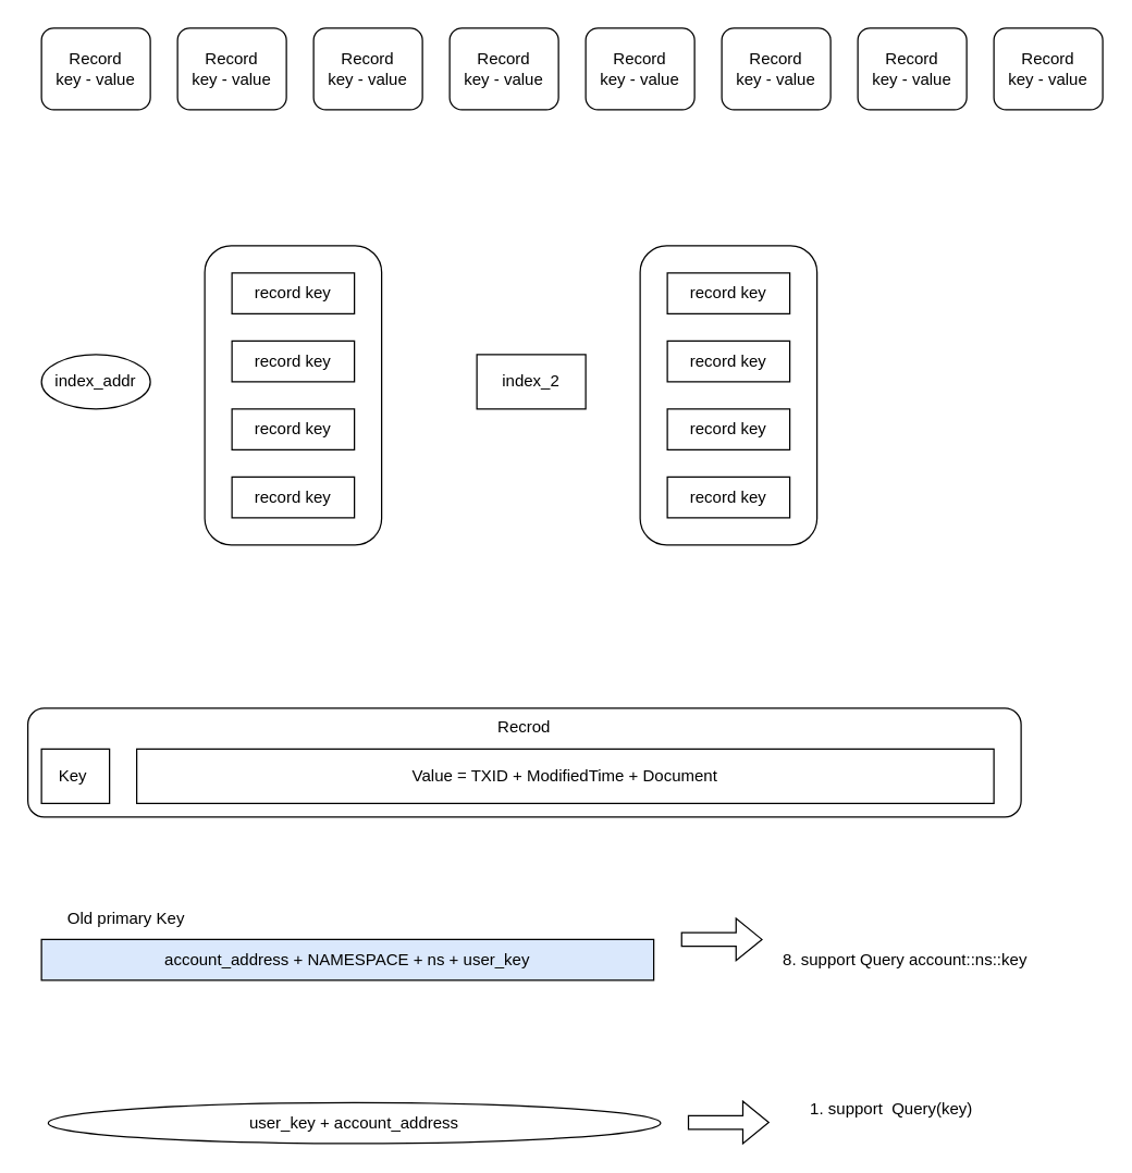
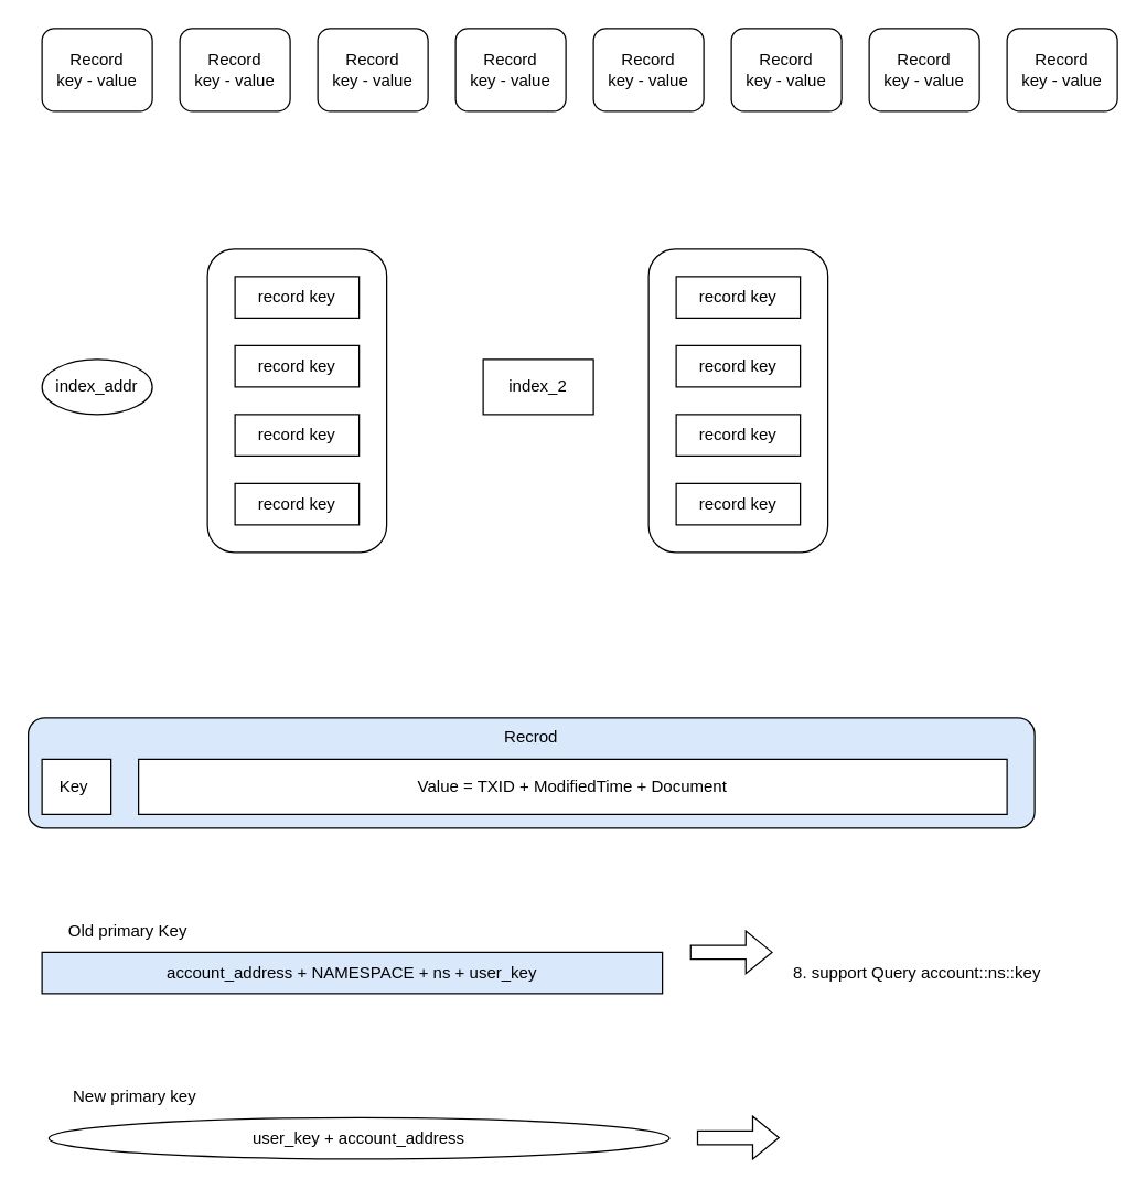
  <mxCell id="0" />
  <mxCell id="1" parent="0" />
  <mxCell id="2" value="Record&lt;br&gt;key - value" style="rounded=1;whiteSpace=wrap;html=1;" parent="1" vertex="1"><mxGeometry x="30" y="20" width="80" height="60" as="geometry" /></mxCell>
  <mxCell id="3" value="Record&lt;br style=&quot;border-color: var(--border-color);&quot;&gt;key - value" style="rounded=1;whiteSpace=wrap;html=1;" parent="1" vertex="1"><mxGeometry x="130" y="20" width="80" height="60" as="geometry" /></mxCell>
  <mxCell id="4" value="Record&lt;br style=&quot;border-color: var(--border-color);&quot;&gt;key - value" style="rounded=1;whiteSpace=wrap;html=1;" parent="1" vertex="1"><mxGeometry x="230" y="20" width="80" height="60" as="geometry" /></mxCell>
  <mxCell id="5" value="Record&lt;br style=&quot;border-color: var(--border-color);&quot;&gt;key - value" style="rounded=1;whiteSpace=wrap;html=1;" parent="1" vertex="1"><mxGeometry x="330" y="20" width="80" height="60" as="geometry" /></mxCell>
  <mxCell id="6" value="Record&lt;br style=&quot;border-color: var(--border-color);&quot;&gt;key - value" style="rounded=1;whiteSpace=wrap;html=1;" parent="1" vertex="1"><mxGeometry x="430" y="20" width="80" height="60" as="geometry" /></mxCell>
  <mxCell id="7" value="Record&lt;br style=&quot;border-color: var(--border-color);&quot;&gt;key - value" style="rounded=1;whiteSpace=wrap;html=1;" parent="1" vertex="1"><mxGeometry x="530" y="20" width="80" height="60" as="geometry" /></mxCell>
  <mxCell id="8" value="Record&lt;br style=&quot;border-color: var(--border-color);&quot;&gt;key - value" style="rounded=1;whiteSpace=wrap;html=1;" parent="1" vertex="1"><mxGeometry x="630" y="20" width="80" height="60" as="geometry" /></mxCell>
  <mxCell id="9" value="Record&lt;br style=&quot;border-color: var(--border-color);&quot;&gt;key - value" style="rounded=1;whiteSpace=wrap;html=1;" parent="1" vertex="1"><mxGeometry x="730" y="20" width="80" height="60" as="geometry" /></mxCell>
  <mxCell id="10" value="index_addr" style="ellipse;whiteSpace=wrap;html=1;" parent="1" vertex="1"><mxGeometry x="30" y="260" width="80" height="40" as="geometry" /></mxCell>
  <mxCell id="11" value="" style="rounded=1;whiteSpace=wrap;html=1;" parent="1" vertex="1"><mxGeometry x="150" y="180" width="130" height="220" as="geometry" /></mxCell>
  <mxCell id="12" value="record key" style="rounded=0;whiteSpace=wrap;html=1;" parent="1" vertex="1"><mxGeometry x="170" y="200" width="90" height="30" as="geometry" /></mxCell>
  <mxCell id="13" value="record key" style="rounded=0;whiteSpace=wrap;html=1;" parent="1" vertex="1"><mxGeometry x="170" y="250" width="90" height="30" as="geometry" /></mxCell>
  <mxCell id="14" value="record key" style="rounded=0;whiteSpace=wrap;html=1;" parent="1" vertex="1"><mxGeometry x="170" y="300" width="90" height="30" as="geometry" /></mxCell>
  <mxCell id="15" value="record key" style="rounded=0;whiteSpace=wrap;html=1;" parent="1" vertex="1"><mxGeometry x="170" y="350" width="90" height="30" as="geometry" /></mxCell>
  <mxCell id="16" value="index_2" style="rounded=0;whiteSpace=wrap;html=1;" parent="1" vertex="1"><mxGeometry x="350" y="260" width="80" height="40" as="geometry" /></mxCell>
  <mxCell id="17" value="" style="rounded=1;whiteSpace=wrap;html=1;" parent="1" vertex="1"><mxGeometry x="470" y="180" width="130" height="220" as="geometry" /></mxCell>
  <mxCell id="18" value="record key" style="rounded=0;whiteSpace=wrap;html=1;" parent="1" vertex="1"><mxGeometry x="490" y="200" width="90" height="30" as="geometry" /></mxCell>
  <mxCell id="19" value="record key" style="rounded=0;whiteSpace=wrap;html=1;" parent="1" vertex="1"><mxGeometry x="490" y="250" width="90" height="30" as="geometry" /></mxCell>
  <mxCell id="20" value="record key" style="rounded=0;whiteSpace=wrap;html=1;" parent="1" vertex="1"><mxGeometry x="490" y="300" width="90" height="30" as="geometry" /></mxCell>
  <mxCell id="21" value="record key" style="rounded=0;whiteSpace=wrap;html=1;" parent="1" vertex="1"><mxGeometry x="490" y="350" width="90" height="30" as="geometry" /></mxCell>
- <mxCell id="22" value="Recrod" style="rounded=1;whiteSpace=wrap;html=1;verticalAlign=top;" parent="1" vertex="1"><mxGeometry x="20" y="520" width="730" height="80" as="geometry" /></mxCell>
+ <mxCell id="22" value="Recrod" style="rounded=1;whiteSpace=wrap;html=1;verticalAlign=top;fillColor=#dae8fc;" parent="1" vertex="1"><mxGeometry x="20" y="520" width="730" height="80" as="geometry" /></mxCell>
  <mxCell id="23" value="Key&amp;nbsp;" style="rounded=0;whiteSpace=wrap;html=1;" parent="1" vertex="1"><mxGeometry x="30" y="550" width="50" height="40" as="geometry" /></mxCell>
  <mxCell id="24" value="Value = TXID + ModifiedTime + Document" style="rounded=0;whiteSpace=wrap;html=1;" parent="1" vertex="1"><mxGeometry x="100" y="550" width="630" height="40" as="geometry" /></mxCell>
  <mxCell id="25" value="account_address + NAMESPACE + ns + user_key" style="rounded=0;whiteSpace=wrap;html=1;fillColor=#dae8fc;" vertex="1" parent="1"><mxGeometry x="30" y="690" width="450" height="30" as="geometry" /></mxCell>
  <mxCell id="26" value="Old primary Key" style="text;html=1;strokeColor=none;fillColor=none;align=center;verticalAlign=middle;whiteSpace=wrap;rounded=0;" vertex="1" parent="1"><mxGeometry x="25" y="660" width="135" height="30" as="geometry" /></mxCell>
  <mxCell id="27" value="" style="shape=flexArrow;endArrow=classic;html=1;rounded=0;" edge="1" parent="1"><mxGeometry width="50" height="50" relative="1" as="geometry"><mxPoint x="500" y="690" as="sourcePoint" /><mxPoint x="560" y="690" as="targetPoint" /></mxGeometry></mxCell>
  <mxCell id="28" value="8. support Query account::ns::key" style="text;html=1;strokeColor=none;fillColor=none;align=center;verticalAlign=middle;whiteSpace=wrap;rounded=0;" vertex="1" parent="1"><mxGeometry x="560" y="690" width="210" height="30" as="geometry" /></mxCell>
  <mxCell id="29" value="user_key + account_address" style="ellipse;whiteSpace=wrap;html=1;" vertex="1" parent="1"><mxGeometry x="35" y="810" width="450" height="30" as="geometry" /></mxCell>
+ <mxCell id="30" value="New primary key" style="text;html=1;strokeColor=none;fillColor=none;align=center;verticalAlign=middle;whiteSpace=wrap;rounded=0;" vertex="1" parent="1"><mxGeometry x="30" y="780" width="135" height="30" as="geometry" /></mxCell>
  <mxCell id="31" value="" style="shape=flexArrow;endArrow=classic;html=1;rounded=0;" edge="1" parent="1"><mxGeometry width="50" height="50" relative="1" as="geometry"><mxPoint x="505" y="824.5" as="sourcePoint" /><mxPoint x="565" y="824.5" as="targetPoint" /></mxGeometry></mxCell>
- <mxCell id="32" value="1. support&amp;nbsp; Query(key)" style="text;html=1;strokeColor=none;fillColor=none;align=center;verticalAlign=middle;whiteSpace=wrap;rounded=0;" vertex="1" parent="1"><mxGeometry x="590" y="800" width="130" height="30" as="geometry" /></mxCell>
